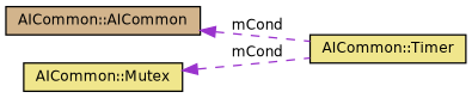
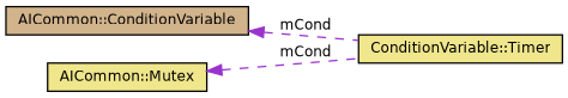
  digraph {
    rankdir=LR
    node [color=black fillcolor=khaki fontname=Helvetica fontsize=10 shape=record style=filled]
    edge [color=darkorchid3 dir=back fontname=Helvetica fontsize=10 labelfontname=Helvetica labelfontsize=10 style=dashed]
-   n1 [fontcolor=black height=0.2 label="AICommon::Timer" width=0.4]
-   n2 [fillcolor=tan height=0.2 label="AICommon::AICommon" width=0.4]
+   n1 [fontcolor=black height=0.2 label="ConditionVariable::Timer" width=0.4]
+   n2 [fillcolor=tan height=0.2 label="AICommon::ConditionVariable" width=0.4]
    n3 [height=0.2 label="AICommon::Mutex" width=0.4]
    n2 -> n1 [label=" mCond"]
    n3 -> n1 [label=" mCond"]
  }
